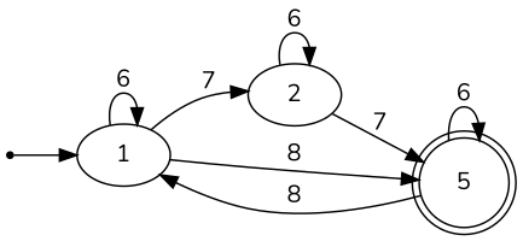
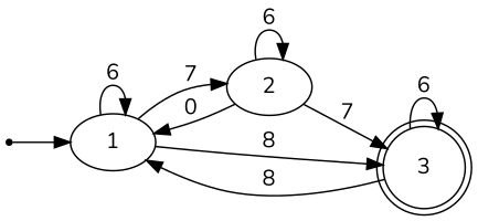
  digraph {
    fontname=Nunito
    rankdir=LR
    node [fontname=Nunito]
    edge [fontname=Nunito]
    inic [shape=point]
    1
    2
-   3 [shape=doublecircle label=5]
+   3 [shape=doublecircle]
    inic -> 1
    1 -> 1 [label=6]
    1 -> 2 [label=7]
    1 -> 3 [label=8]
+   2 -> 1 [label=0]
    2 -> 2 [label=6]
    2 -> 3 [label=7]
    3 -> 1 [label=8]
    3 -> 3 [label=6]
  }
